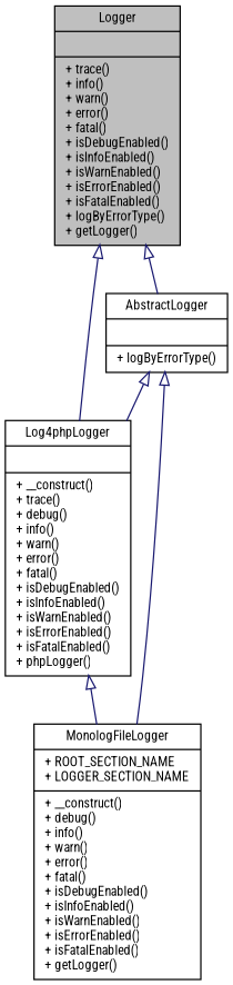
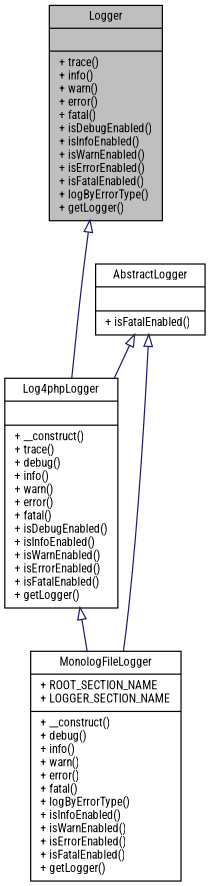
  digraph {
    fontname="Roboto Condensed"
    node [color=black fillcolor=white fontname="Roboto Condensed" fontsize=10 shape=record style=filled]
    edge [arrowtail=onormal color=midnightblue dir=back fontname="Roboto Condensed" fontsize=10 labelfontname=Helvetica labelfontsize=10 style=solid]
    n1 [fillcolor=grey75 fontcolor=black height=0.2 label="{Logger\n||+ trace()\l+ info()\l+ warn()\l+ error()\l+ fatal()\l+ isDebugEnabled()\l+ isInfoEnabled()\l+ isWarnEnabled()\l+ isErrorEnabled()\l+ isFatalEnabled()\l+ logByErrorType()\l+ getLogger()\l}" width=0.4]
-   n2 [height=0.2 label="{AbstractLogger\n||+ logByErrorType()\l}" width=0.4]
-   n3 [height=0.2 label="{Log4phpLogger\n||+ __construct()\l+ trace()\l+ debug()\l+ info()\l+ warn()\l+ error()\l+ fatal()\l+ isDebugEnabled()\l+ isInfoEnabled()\l+ isWarnEnabled()\l+ isErrorEnabled()\l+ isFatalEnabled()\l+ phpLogger()\l}" width=0.4]
-   n4 [height=0.2 label="{MonologFileLogger\n|+ ROOT_SECTION_NAME\l+ LOGGER_SECTION_NAME\l|+ __construct()\l+ debug()\l+ info()\l+ warn()\l+ error()\l+ fatal()\l+ isDebugEnabled()\l+ isInfoEnabled()\l+ isWarnEnabled()\l+ isErrorEnabled()\l+ isFatalEnabled()\l+ getLogger()\l}" width=0.4]
-   n1 -> n2
+   n2 [height=0.2 label="{AbstractLogger\n||+ isFatalEnabled()\l}" width=0.4]
+   n3 [height=0.2 label="{Log4phpLogger\n||+ __construct()\l+ trace()\l+ debug()\l+ info()\l+ warn()\l+ error()\l+ fatal()\l+ isDebugEnabled()\l+ isInfoEnabled()\l+ isWarnEnabled()\l+ isErrorEnabled()\l+ isFatalEnabled()\l+ getLogger()\l}" width=0.4]
+   n4 [height=0.2 label="{MonologFileLogger\n|+ ROOT_SECTION_NAME\l+ LOGGER_SECTION_NAME\l|+ __construct()\l+ debug()\l+ info()\l+ warn()\l+ error()\l+ fatal()\l+ logByErrorType()\l+ isInfoEnabled()\l+ isWarnEnabled()\l+ isErrorEnabled()\l+ isFatalEnabled()\l+ getLogger()\l}" width=0.4]
    n1 -> n3
    n2 -> n3
    n2 -> n4
    n3 -> n4
  }
